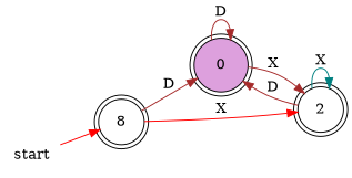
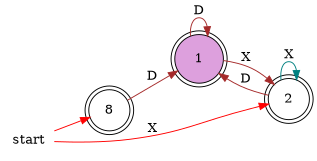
  digraph {
    rankdir=LR
    node [fillcolor=white shape=doublecircle style=filled]
    edge [color=brown]
    n1 [label=8]
-   1 [fillcolor=plum label=0]
+   1 [fillcolor=plum]
    2
    start [shape=plaintext]
    n1 -> 1 [label=D]
-   n1 -> 2 [color=red label=X]
+   start -> 2 [color=red label=X]
    1 -> 1 [label=D]
    1 -> 2 [label=X]
    2 -> 1 [label=D]
    2 -> 2 [color=teal label=X]
    start -> n1 [color=red]
  }
